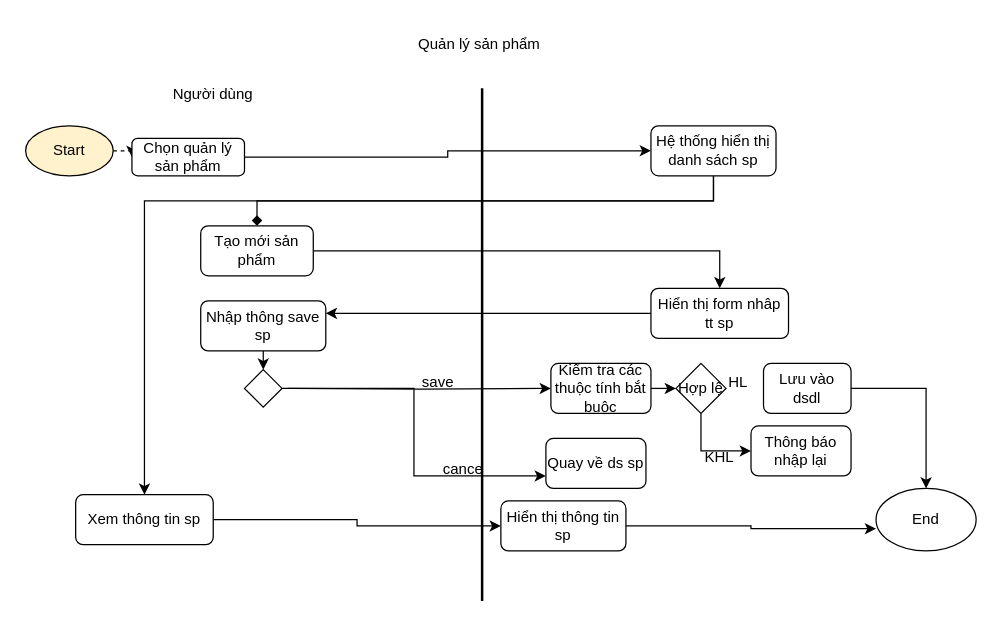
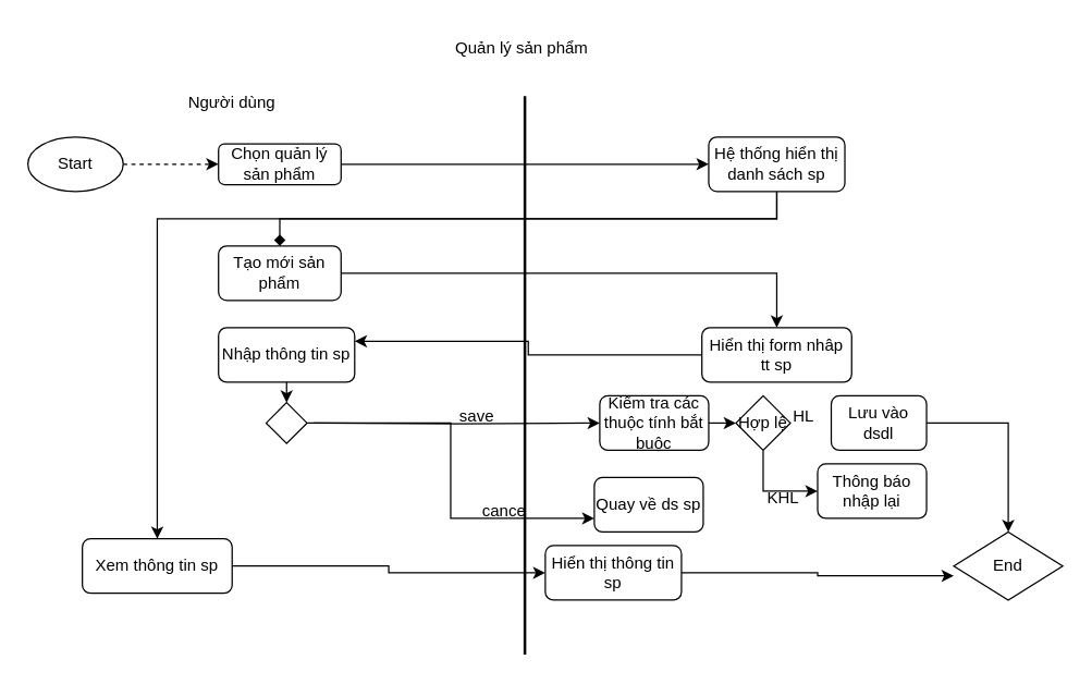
  <mxCell id="0" />
  <mxCell id="1" parent="0" />
  <mxCell id="2" value="Người dùng" style="text;html=1;strokeColor=none;fillColor=none;align=center;verticalAlign=middle;whiteSpace=wrap;rounded=0;" vertex="1" parent="1"><mxGeometry x="130" y="60" width="80" height="30" as="geometry" /></mxCell>
  <mxCell id="3" value="Quản lý sản phẩm" style="text;html=1;strokeColor=none;fillColor=none;align=center;verticalAlign=middle;whiteSpace=wrap;rounded=0;" vertex="1" parent="1"><mxGeometry x="330" y="20" width="106" height="30" as="geometry" /></mxCell>
  <mxCell id="4" style="edgeStyle=orthogonalEdgeStyle;rounded=0;orthogonalLoop=1;jettySize=auto;html=1;exitX=1;exitY=0.5;exitDx=0;exitDy=0;entryX=0;entryY=0.5;entryDx=0;entryDy=0;dashed=1;" edge="1" parent="1" source="5" target="7"><mxGeometry relative="1" as="geometry" /></mxCell>
- <mxCell id="5" value="Start" style="ellipse;whiteSpace=wrap;html=1;fillColor=#fff2cc;" vertex="1" parent="1"><mxGeometry x="20" y="100" width="70" height="40" as="geometry" /></mxCell>
+ <mxCell id="5" value="Start" style="ellipse;whiteSpace=wrap;html=1;" vertex="1" parent="1"><mxGeometry x="20" y="100" width="70" height="40" as="geometry" /></mxCell>
  <mxCell id="6" style="edgeStyle=orthogonalEdgeStyle;rounded=0;orthogonalLoop=1;jettySize=auto;html=1;exitX=1;exitY=0.5;exitDx=0;exitDy=0;entryX=0;entryY=0.5;entryDx=0;entryDy=0;" edge="1" parent="1" source="7" target="10"><mxGeometry relative="1" as="geometry" /></mxCell>
- <mxCell id="7" value="Chọn quản lý sản phẩm" style="rounded=1;whiteSpace=wrap;html=1;" vertex="1" parent="1"><mxGeometry x="105" y="110" width="90" height="30" as="geometry" /></mxCell>
+ <mxCell id="7" value="Chọn quản lý sản phẩm" style="rounded=1;whiteSpace=wrap;html=1;" vertex="1" parent="1"><mxGeometry x="160" y="105" width="90" height="30" as="geometry" /></mxCell>
  <mxCell id="8" style="edgeStyle=orthogonalEdgeStyle;rounded=0;orthogonalLoop=1;jettySize=auto;html=1;exitX=0.5;exitY=1;exitDx=0;exitDy=0;entryX=0.5;entryY=0;entryDx=0;entryDy=0;endArrow=diamond;" edge="1" parent="1" source="10" target="12"><mxGeometry relative="1" as="geometry" /></mxCell>
  <mxCell id="9" style="edgeStyle=orthogonalEdgeStyle;rounded=0;orthogonalLoop=1;jettySize=auto;html=1;entryX=0.5;entryY=0;entryDx=0;entryDy=0;" edge="1" parent="1" source="10" target="17"><mxGeometry relative="1" as="geometry"><Array as="points"><mxPoint x="570" y="160" /><mxPoint x="115" y="160" /></Array></mxGeometry></mxCell>
  <mxCell id="10" value="Hệ thống hiển thị danh sách sp" style="rounded=1;whiteSpace=wrap;html=1;" vertex="1" parent="1"><mxGeometry x="520" y="100" width="100" height="40" as="geometry" /></mxCell>
  <mxCell id="11" style="edgeStyle=orthogonalEdgeStyle;rounded=0;orthogonalLoop=1;jettySize=auto;html=1;exitX=1;exitY=0.5;exitDx=0;exitDy=0;" edge="1" parent="1" source="12" target="19"><mxGeometry relative="1" as="geometry" /></mxCell>
  <mxCell id="12" value="Tạo mới sản phẩm" style="rounded=1;whiteSpace=wrap;html=1;" vertex="1" parent="1"><mxGeometry x="160" y="180" width="90" height="40" as="geometry" /></mxCell>
  <mxCell id="13" value="" style="line;strokeWidth=2;direction=south;html=1;" vertex="1" parent="1"><mxGeometry x="380" y="70" width="10" height="410" as="geometry" /></mxCell>
  <mxCell id="14" style="edgeStyle=orthogonalEdgeStyle;rounded=0;orthogonalLoop=1;jettySize=auto;html=1;exitX=0.5;exitY=1;exitDx=0;exitDy=0;entryX=0.5;entryY=0;entryDx=0;entryDy=0;" edge="1" parent="1" source="15" target="31"><mxGeometry relative="1" as="geometry" /></mxCell>
- <mxCell id="15" value="Nhập thông save sp" style="rounded=1;whiteSpace=wrap;html=1;" vertex="1" parent="1"><mxGeometry x="160" y="240" width="100" height="40" as="geometry" /></mxCell>
+ <mxCell id="15" value="Nhập thông tin sp" style="rounded=1;whiteSpace=wrap;html=1;" vertex="1" parent="1"><mxGeometry x="160" y="240" width="100" height="40" as="geometry" /></mxCell>
  <mxCell id="16" style="edgeStyle=orthogonalEdgeStyle;rounded=0;orthogonalLoop=1;jettySize=auto;html=1;exitX=1;exitY=0.5;exitDx=0;exitDy=0;entryX=0;entryY=0.5;entryDx=0;entryDy=0;" edge="1" parent="1" source="17" target="33"><mxGeometry relative="1" as="geometry" /></mxCell>
  <mxCell id="17" value="Xem thông tin sp" style="rounded=1;whiteSpace=wrap;html=1;" vertex="1" parent="1"><mxGeometry x="60" y="395" width="110" height="40" as="geometry" /></mxCell>
  <mxCell id="18" style="edgeStyle=orthogonalEdgeStyle;rounded=0;orthogonalLoop=1;jettySize=auto;html=1;exitX=0;exitY=0.5;exitDx=0;exitDy=0;entryX=1;entryY=0.25;entryDx=0;entryDy=0;" edge="1" parent="1" source="19" target="15"><mxGeometry relative="1" as="geometry" /></mxCell>
- <mxCell id="19" value="Hiển thị form nhâp tt sp" style="rounded=1;whiteSpace=wrap;html=1;" vertex="1" parent="1"><mxGeometry x="520" y="230" width="110" height="40" as="geometry" /></mxCell>
+ <mxCell id="19" value="Hiển thị form nhâp tt sp" style="rounded=1;whiteSpace=wrap;html=1;" vertex="1" parent="1"><mxGeometry x="515" y="240" width="110" height="40" as="geometry" /></mxCell>
  <mxCell id="20" style="edgeStyle=orthogonalEdgeStyle;rounded=0;orthogonalLoop=1;jettySize=auto;html=1;exitX=1;exitY=0.5;exitDx=0;exitDy=0;entryX=0;entryY=0.5;entryDx=0;entryDy=0;" edge="1" parent="1" source="21" target="24"><mxGeometry relative="1" as="geometry" /></mxCell>
  <mxCell id="21" value="Kiểm tra các thuộc tính bắt buộc" style="rounded=1;whiteSpace=wrap;html=1;" vertex="1" parent="1"><mxGeometry x="440" y="290" width="80" height="40" as="geometry" /></mxCell>
  <mxCell id="22" value="Quay về ds sp" style="rounded=1;whiteSpace=wrap;html=1;" vertex="1" parent="1"><mxGeometry x="436" y="350" width="80" height="40" as="geometry" /></mxCell>
  <mxCell id="23" style="edgeStyle=orthogonalEdgeStyle;rounded=0;orthogonalLoop=1;jettySize=auto;html=1;exitX=0.5;exitY=1;exitDx=0;exitDy=0;entryX=0;entryY=0.5;entryDx=0;entryDy=0;" edge="1" parent="1" source="24" target="27"><mxGeometry relative="1" as="geometry" /></mxCell>
  <mxCell id="24" value="Hợp lệ" style="rhombus;whiteSpace=wrap;html=1;" vertex="1" parent="1"><mxGeometry x="540" y="290" width="40" height="40" as="geometry" /></mxCell>
  <mxCell id="25" style="edgeStyle=orthogonalEdgeStyle;rounded=0;orthogonalLoop=1;jettySize=auto;html=1;exitX=1;exitY=0.5;exitDx=0;exitDy=0;entryX=0.5;entryY=0;entryDx=0;entryDy=0;" edge="1" parent="1" source="26" target="28"><mxGeometry relative="1" as="geometry" /></mxCell>
  <mxCell id="26" value="Lưu vào dsdl" style="rounded=1;whiteSpace=wrap;html=1;" vertex="1" parent="1"><mxGeometry x="610" y="290" width="70" height="40" as="geometry" /></mxCell>
  <mxCell id="27" value="Thông báo nhập lại" style="rounded=1;whiteSpace=wrap;html=1;" vertex="1" parent="1"><mxGeometry x="600" y="340" width="80" height="40" as="geometry" /></mxCell>
- <mxCell id="28" value="End" style="ellipse;whiteSpace=wrap;html=1;" vertex="1" parent="1"><mxGeometry x="700" y="390" width="80" height="50" as="geometry" /></mxCell>
+ <mxCell id="28" value="End" style="rhombus;whiteSpace=wrap;html=1;" vertex="1" parent="1"><mxGeometry x="700" y="390" width="80" height="50" as="geometry" /></mxCell>
  <mxCell id="29" style="edgeStyle=orthogonalEdgeStyle;rounded=0;orthogonalLoop=1;jettySize=auto;html=1;" edge="1" parent="1" target="21"><mxGeometry relative="1" as="geometry"><mxPoint x="230" y="310" as="sourcePoint" /></mxGeometry></mxCell>
  <mxCell id="30" style="edgeStyle=orthogonalEdgeStyle;rounded=0;orthogonalLoop=1;jettySize=auto;html=1;exitX=1;exitY=0.5;exitDx=0;exitDy=0;entryX=0;entryY=0.75;entryDx=0;entryDy=0;" edge="1" parent="1" source="31" target="22"><mxGeometry relative="1" as="geometry" /></mxCell>
  <mxCell id="31" value="" style="rhombus;whiteSpace=wrap;html=1;" vertex="1" parent="1"><mxGeometry x="195" y="295" width="30" height="30" as="geometry" /></mxCell>
  <mxCell id="32" style="edgeStyle=orthogonalEdgeStyle;rounded=0;orthogonalLoop=1;jettySize=auto;html=1;exitX=1;exitY=0.5;exitDx=0;exitDy=0;entryX=0;entryY=0.644;entryDx=0;entryDy=0;entryPerimeter=0;" edge="1" parent="1" source="33" target="28"><mxGeometry relative="1" as="geometry" /></mxCell>
  <mxCell id="33" value="Hiển thị thông tin sp" style="rounded=1;whiteSpace=wrap;html=1;" vertex="1" parent="1"><mxGeometry x="400" y="400" width="100" height="40" as="geometry" /></mxCell>
  <mxCell id="34" value="save" style="text;html=1;strokeColor=none;fillColor=none;align=center;verticalAlign=middle;whiteSpace=wrap;rounded=0;" vertex="1" parent="1"><mxGeometry x="320" y="290" width="60" height="30" as="geometry" /></mxCell>
  <mxCell id="35" value="cance" style="text;html=1;strokeColor=none;fillColor=none;align=center;verticalAlign=middle;whiteSpace=wrap;rounded=0;" vertex="1" parent="1"><mxGeometry x="340" y="360" width="60" height="30" as="geometry" /></mxCell>
  <mxCell id="36" value="HL" style="text;html=1;strokeColor=none;fillColor=none;align=center;verticalAlign=middle;whiteSpace=wrap;rounded=0;" vertex="1" parent="1"><mxGeometry x="560" y="290" width="60" height="30" as="geometry" /></mxCell>
  <mxCell id="37" value="KHL" style="text;html=1;strokeColor=none;fillColor=none;align=center;verticalAlign=middle;whiteSpace=wrap;rounded=0;" vertex="1" parent="1"><mxGeometry x="545" y="350" width="60" height="30" as="geometry" /></mxCell>
